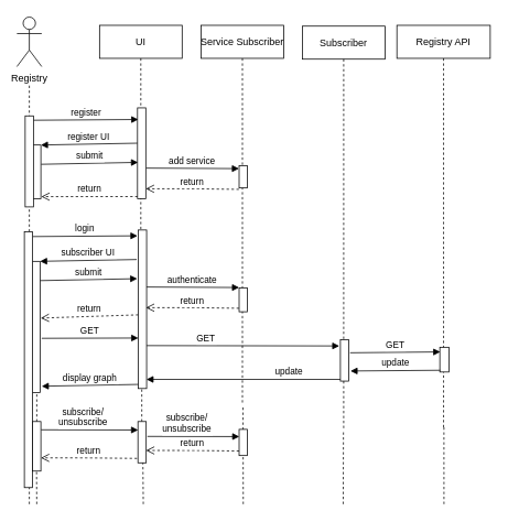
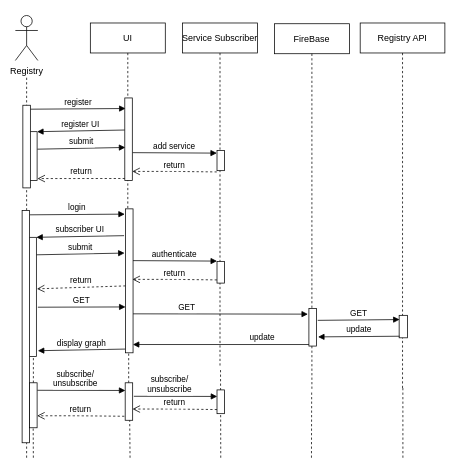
  <mxCell id="0" />
  <mxCell id="1" parent="0" />
  <mxCell id="2" value="" style="group" parent="1" vertex="1" connectable="0"><mxGeometry x="38" y="285" width="128" height="190" as="geometry" /></mxCell>
  <mxCell id="3" value="" style="points=[];perimeter=orthogonalPerimeter;rounded=0;shadow=0;strokeWidth=1;" parent="2" vertex="1"><mxGeometry y="30.92" width="10" height="159.08" as="geometry" /></mxCell>
  <mxCell id="4" value="login" style="verticalAlign=bottom;startArrow=oval;endArrow=block;startSize=0;shadow=0;strokeWidth=1;endSize=6;entryX=0.1;entryY=0.128;entryDx=0;entryDy=0;entryPerimeter=0;" parent="2" edge="1"><mxGeometry x="82" y="-255.0" as="geometry"><mxPoint x="1" y="0.92" as="sourcePoint" /><mxPoint x="128" as="targetPoint" /></mxGeometry></mxCell>
  <mxCell id="5" value="subscriber UI" style="verticalAlign=bottom;endArrow=block;entryX=1;entryY=0;shadow=0;strokeWidth=1;exitX=0.001;exitY=0.389;exitDx=0;exitDy=0;exitPerimeter=0;" parent="2" target="3" edge="1"><mxGeometry x="82" y="-255.0" as="geometry"><mxPoint x="127.01" y="28.71" as="sourcePoint" /></mxGeometry></mxCell>
  <mxCell id="6" value="submit" style="verticalAlign=bottom;startArrow=oval;endArrow=block;startSize=0;shadow=0;strokeWidth=1;endSize=6;entryX=0.07;entryY=0.573;entryDx=0;entryDy=0;entryPerimeter=0;exitX=1.035;exitY=0.313;exitDx=0;exitDy=0;exitPerimeter=0;" parent="2" edge="1"><mxGeometry x="82" y="-252.0" as="geometry"><mxPoint x="10.35" y="54.265" as="sourcePoint" /><mxPoint x="127.7" y="51.95" as="targetPoint" /></mxGeometry></mxCell>
  <mxCell id="7" value="" style="group" parent="1" vertex="1" connectable="0"><mxGeometry x="20" y="20" width="147" height="570" as="geometry" /></mxCell>
  <mxCell id="8" value="Registry" style="shape=umlActor;verticalLabelPosition=bottom;verticalAlign=top;html=1;outlineConnect=0;" parent="7" vertex="1"><mxGeometry width="30" height="60" as="geometry" /></mxCell>
  <mxCell id="9" value="register" style="verticalAlign=bottom;startArrow=oval;endArrow=block;startSize=0;shadow=0;strokeWidth=1;endSize=6;entryX=0.1;entryY=0.128;entryDx=0;entryDy=0;entryPerimeter=0;" parent="7" target="36" edge="1"><mxGeometry relative="1" as="geometry"><mxPoint x="20" y="125" as="sourcePoint" /><mxPoint x="165" y="125" as="targetPoint" /></mxGeometry></mxCell>
  <mxCell id="10" value="" style="points=[];perimeter=orthogonalPerimeter;rounded=0;shadow=0;strokeWidth=1;" parent="7" vertex="1"><mxGeometry x="19" y="155" width="10" height="65" as="geometry" /></mxCell>
  <mxCell id="11" value="" style="group" parent="7" vertex="1" connectable="0"><mxGeometry x="10" y="80" width="10" height="490" as="geometry" /></mxCell>
  <mxCell id="12" value="" style="group" parent="11" vertex="1" connectable="0"><mxGeometry x="-1" width="11" height="490" as="geometry" /></mxCell>
  <mxCell id="13" value="" style="endArrow=none;dashed=1;html=1;" parent="12" edge="1"><mxGeometry x="71" y="125.811" width="50" height="66.216" as="geometry"><mxPoint x="6" y="510" as="sourcePoint" /><mxPoint x="6" as="targetPoint" /></mxGeometry></mxCell>
  <mxCell id="14" value="" style="points=[];perimeter=orthogonalPerimeter;rounded=0;shadow=0;strokeWidth=1;" parent="12" vertex="1"><mxGeometry x="1" y="39.73" width="10" height="110.27" as="geometry" /></mxCell>
  <mxCell id="15" value="" style="points=[];perimeter=orthogonalPerimeter;rounded=0;shadow=0;strokeWidth=1;" parent="12" vertex="1"><mxGeometry y="180" width="10" height="310" as="geometry" /></mxCell>
  <mxCell id="16" value="return" style="verticalAlign=bottom;endArrow=open;dashed=1;endSize=8;exitX=-0.026;exitY=0.989;shadow=0;strokeWidth=1;exitDx=0;exitDy=0;exitPerimeter=0;entryX=1.078;entryY=0.432;entryDx=0;entryDy=0;entryPerimeter=0;" parent="7" target="3" edge="1"><mxGeometry x="-314.74" y="59.04" as="geometry"><mxPoint x="34.26" y="360.04" as="targetPoint" /><mxPoint x="147.0" y="360.743" as="sourcePoint" /><Array as="points" /></mxGeometry></mxCell>
  <mxCell id="17" value="display graph" style="verticalAlign=bottom;endArrow=block;entryX=1;entryY=0;shadow=0;strokeWidth=1;exitX=0.001;exitY=0.389;exitDx=0;exitDy=0;exitPerimeter=0;" parent="7" edge="1"><mxGeometry x="14" y="-198.71" as="geometry"><mxPoint x="147.01" y="445" as="sourcePoint" /><mxPoint x="30" y="447.21" as="targetPoint" /></mxGeometry></mxCell>
  <mxCell id="18" value="register UI" style="verticalAlign=bottom;endArrow=block;entryX=1;entryY=0;shadow=0;strokeWidth=1;exitX=0.001;exitY=0.389;exitDx=0;exitDy=0;exitPerimeter=0;" parent="1" source="36" target="10" edge="1"><mxGeometry relative="1" as="geometry"><mxPoint x="188" y="175" as="sourcePoint" /></mxGeometry></mxCell>
  <mxCell id="19" value="add service" style="verticalAlign=bottom;startArrow=oval;endArrow=block;startSize=0;shadow=0;strokeWidth=1;endSize=6;exitX=1.028;exitY=0.636;exitDx=0;exitDy=0;exitPerimeter=0;entryX=-0.014;entryY=0.022;entryDx=0;entryDy=0;entryPerimeter=0;" parent="1" edge="1"><mxGeometry relative="1" as="geometry"><mxPoint x="176.28" y="202.96" as="sourcePoint" /><mxPoint x="288.86" y="203.594" as="targetPoint" /></mxGeometry></mxCell>
  <mxCell id="20" value="submit" style="verticalAlign=bottom;startArrow=oval;endArrow=block;startSize=0;shadow=0;strokeWidth=1;endSize=6;entryX=0.07;entryY=0.573;entryDx=0;entryDy=0;entryPerimeter=0;exitX=1.035;exitY=0.313;exitDx=0;exitDy=0;exitPerimeter=0;" parent="1" edge="1"><mxGeometry relative="1" as="geometry"><mxPoint x="49.35" y="198.345" as="sourcePoint" /><mxPoint x="166.7" y="196.03" as="targetPoint" /></mxGeometry></mxCell>
  <mxCell id="21" value="" style="group" parent="1" vertex="1" connectable="0"><mxGeometry x="243" y="30" width="100" height="460" as="geometry" /></mxCell>
  <mxCell id="22" value="Service Subscriber" style="shape=umlLifeline;perimeter=lifelinePerimeter;container=0;collapsible=0;recursiveResize=0;rounded=0;shadow=0;strokeWidth=1;" parent="21" vertex="1"><mxGeometry width="100" height="460" as="geometry" /></mxCell>
  <mxCell id="23" value="" style="points=[];perimeter=orthogonalPerimeter;rounded=0;shadow=0;strokeWidth=1;" parent="21" vertex="1"><mxGeometry x="46" y="170" width="10" height="27" as="geometry" /></mxCell>
  <mxCell id="24" value="authenticate" style="verticalAlign=bottom;startArrow=oval;endArrow=block;startSize=0;shadow=0;strokeWidth=1;endSize=6;exitX=1.028;exitY=0.636;exitDx=0;exitDy=0;exitPerimeter=0;entryX=-0.014;entryY=0.022;entryDx=0;entryDy=0;entryPerimeter=0;" parent="21" edge="1"><mxGeometry relative="1" as="geometry"><mxPoint x="-66.58" y="317" as="sourcePoint" /><mxPoint x="46.0" y="317.634" as="targetPoint" /></mxGeometry></mxCell>
  <mxCell id="25" value="return" style="verticalAlign=bottom;endArrow=open;dashed=1;endSize=8;exitX=-0.026;exitY=0.989;shadow=0;strokeWidth=1;exitDx=0;exitDy=0;exitPerimeter=0;entryX=1.14;entryY=0.569;entryDx=0;entryDy=0;entryPerimeter=0;" parent="21" edge="1"><mxGeometry x="-122.86" y="146.04" as="geometry"><mxPoint x="-66.86" y="342.04" as="targetPoint" /><mxPoint x="45.88" y="342.743" as="sourcePoint" /><Array as="points"><mxPoint x="-12.86" y="342.04" /></Array></mxGeometry></mxCell>
  <mxCell id="26" value="return" style="verticalAlign=bottom;endArrow=open;dashed=1;endSize=8;exitX=0.015;exitY=0.995;shadow=0;strokeWidth=1;exitDx=0;exitDy=0;exitPerimeter=0;entryX=1.045;entryY=0.993;entryDx=0;entryDy=0;entryPerimeter=0;" parent="1" edge="1"><mxGeometry relative="1" as="geometry"><mxPoint x="49.45" y="237.545" as="targetPoint" /><mxPoint x="166.15" y="237.45" as="sourcePoint" /></mxGeometry></mxCell>
  <mxCell id="27" value="" style="group" parent="1" vertex="1" connectable="0"><mxGeometry x="365.6" y="31" width="100" height="490" as="geometry" /></mxCell>
- <mxCell id="28" value="Subscriber" style="shape=umlLifeline;perimeter=lifelinePerimeter;container=0;collapsible=0;recursiveResize=0;rounded=0;shadow=0;strokeWidth=1;" parent="27" vertex="1"><mxGeometry width="100" height="490" as="geometry" /></mxCell>
+ <mxCell id="28" value="FireBase" style="shape=umlLifeline;perimeter=lifelinePerimeter;container=0;collapsible=0;recursiveResize=0;rounded=0;shadow=0;strokeWidth=1;" parent="27" vertex="1"><mxGeometry width="100" height="490" as="geometry" /></mxCell>
  <mxCell id="29" value="" style="points=[];perimeter=orthogonalPerimeter;rounded=0;shadow=0;strokeWidth=1;" parent="27" vertex="1"><mxGeometry x="46" y="380" width="10" height="50" as="geometry" /></mxCell>
  <mxCell id="30" value="" style="points=[];perimeter=orthogonalPerimeter;rounded=0;shadow=0;strokeWidth=1;" parent="1" vertex="1"><mxGeometry x="289" y="348" width="10" height="29" as="geometry" /></mxCell>
  <mxCell id="31" value="GET" style="verticalAlign=bottom;startArrow=oval;endArrow=block;startSize=0;shadow=0;strokeWidth=1;endSize=6;exitX=1.15;exitY=0.446;exitDx=0;exitDy=0;exitPerimeter=0;entryX=-0.128;entryY=0.148;entryDx=0;entryDy=0;entryPerimeter=0;" parent="1" target="29" edge="1"><mxGeometry x="-0.384" relative="1" as="geometry"><mxPoint x="177" y="418" as="sourcePoint" /><mxPoint x="410" y="419" as="targetPoint" /><mxPoint as="offset" /></mxGeometry></mxCell>
  <mxCell id="32" value="UI" style="shape=umlLifeline;perimeter=lifelinePerimeter;container=0;collapsible=0;recursiveResize=0;rounded=0;shadow=0;strokeWidth=1;" parent="1" vertex="1"><mxGeometry x="120" y="30" width="100" height="320" as="geometry" /></mxCell>
  <mxCell id="33" value="return" style="verticalAlign=bottom;endArrow=open;dashed=1;endSize=8;exitX=-0.026;exitY=0.989;shadow=0;strokeWidth=1;exitDx=0;exitDy=0;exitPerimeter=0;entryX=1.14;entryY=0.569;entryDx=0;entryDy=0;entryPerimeter=0;" parent="1" edge="1"><mxGeometry x="230" y="72" as="geometry"><mxPoint x="176" y="228" as="targetPoint" /><mxPoint x="288.74" y="228.703" as="sourcePoint" /><Array as="points"><mxPoint x="230" y="228" /></Array></mxGeometry></mxCell>
  <mxCell id="34" value="" style="group" parent="1" vertex="1" connectable="0"><mxGeometry x="166" y="130" width="11" height="430" as="geometry" /></mxCell>
  <mxCell id="35" value="" style="endArrow=none;dashed=1;html=1;entryX=0.603;entryY=1.001;entryDx=0;entryDy=0;entryPerimeter=0;" parent="34" source="38" edge="1"><mxGeometry width="50" height="50" relative="1" as="geometry"><mxPoint x="5" y="445" as="sourcePoint" /><mxPoint x="5.16" y="334.999" as="targetPoint" /></mxGeometry></mxCell>
  <mxCell id="36" value="" style="points=[];perimeter=orthogonalPerimeter;rounded=0;shadow=0;strokeWidth=1;" parent="34" vertex="1"><mxGeometry width="10" height="110" as="geometry" /></mxCell>
  <mxCell id="37" value="" style="points=[];perimeter=orthogonalPerimeter;rounded=0;shadow=0;strokeWidth=1;" parent="34" vertex="1"><mxGeometry x="1" y="147.96" width="10" height="192.04" as="geometry" /></mxCell>
  <mxCell id="38" value="" style="points=[];perimeter=orthogonalPerimeter;rounded=0;shadow=0;strokeWidth=1;" parent="34" vertex="1"><mxGeometry x="0.5" y="380" width="10" height="50" as="geometry" /></mxCell>
  <mxCell id="39" value="" style="endArrow=none;dashed=1;html=1;entryX=0.603;entryY=1.001;entryDx=0;entryDy=0;entryPerimeter=0;" parent="34" target="38" edge="1"><mxGeometry width="50" height="50" relative="1" as="geometry"><mxPoint x="7" y="480" as="sourcePoint" /><mxPoint x="281.16" y="504.999" as="targetPoint" /></mxGeometry></mxCell>
  <mxCell id="40" value="GET" style="verticalAlign=bottom;startArrow=oval;endArrow=block;startSize=0;shadow=0;strokeWidth=1;endSize=6;entryX=-0.002;entryY=0.671;entryDx=0;entryDy=0;entryPerimeter=0;exitX=1.2;exitY=0.612;exitDx=0;exitDy=0;exitPerimeter=0;" parent="1" edge="1"><mxGeometry x="143.65" y="-216.95" as="geometry"><mxPoint x="50" y="409.157" as="sourcePoint" /><mxPoint x="166.98" y="408.819" as="targetPoint" /></mxGeometry></mxCell>
  <mxCell id="41" value="GET" style="verticalAlign=bottom;startArrow=oval;endArrow=block;startSize=0;shadow=0;strokeWidth=1;endSize=6;exitX=1.176;exitY=0.314;exitDx=0;exitDy=0;exitPerimeter=0;entryX=-0.014;entryY=0.022;entryDx=0;entryDy=0;entryPerimeter=0;" parent="1" source="29" edge="1"><mxGeometry relative="1" as="geometry"><mxPoint x="420" y="425" as="sourcePoint" /><mxPoint x="532.58" y="425.634" as="targetPoint" /></mxGeometry></mxCell>
  <mxCell id="42" value="" style="group" parent="1" vertex="1" connectable="0"><mxGeometry x="480" y="30" width="113" height="490" as="geometry" /></mxCell>
  <mxCell id="43" value="Registry API" style="shape=umlLifeline;perimeter=lifelinePerimeter;container=0;collapsible=0;recursiveResize=0;rounded=0;shadow=0;strokeWidth=1;" parent="42" vertex="1"><mxGeometry width="113.0" height="490" as="geometry" /></mxCell>
  <mxCell id="44" value="" style="points=[];perimeter=orthogonalPerimeter;rounded=0;shadow=0;strokeWidth=1;" parent="42" vertex="1"><mxGeometry x="51.98" y="390" width="11.3" height="30" as="geometry" /></mxCell>
  <mxCell id="45" value="update" style="verticalAlign=bottom;endArrow=block;shadow=0;strokeWidth=1;exitX=-0.04;exitY=0.897;exitDx=0;exitDy=0;exitPerimeter=0;entryX=1.217;entryY=0.755;entryDx=0;entryDy=0;entryPerimeter=0;" parent="1" target="29" edge="1"><mxGeometry relative="1" as="geometry"><mxPoint x="532.6" y="447.88" as="sourcePoint" /><mxPoint x="425" y="448" as="targetPoint" /></mxGeometry></mxCell>
  <mxCell id="46" value="update" style="verticalAlign=bottom;endArrow=block;shadow=0;strokeWidth=1;entryX=0.977;entryY=0.932;entryDx=0;entryDy=0;entryPerimeter=0;" parent="1" edge="1"><mxGeometry x="-0.475" relative="1" as="geometry"><mxPoint x="411.6" y="458.941" as="sourcePoint" /><mxPoint x="176.77" y="458.941" as="targetPoint" /><mxPoint as="offset" /></mxGeometry></mxCell>
  <mxCell id="47" value="" style="endArrow=none;dashed=1;html=1;entryX=0.603;entryY=1.001;entryDx=0;entryDy=0;entryPerimeter=0;" parent="1" source="48" target="3" edge="1"><mxGeometry width="50" height="50" relative="1" as="geometry"><mxPoint x="44" y="585" as="sourcePoint" /><mxPoint x="100" y="521" as="targetPoint" /></mxGeometry></mxCell>
  <mxCell id="48" value="" style="points=[];perimeter=orthogonalPerimeter;rounded=0;shadow=0;strokeWidth=1;" parent="1" vertex="1"><mxGeometry x="39" y="510" width="10" height="60" as="geometry" /></mxCell>
  <mxCell id="49" value="subscribe/&#10;unsubscribe" style="verticalAlign=bottom;startArrow=oval;endArrow=block;startSize=0;shadow=0;strokeWidth=1;endSize=6;exitX=1.028;exitY=0.636;exitDx=0;exitDy=0;exitPerimeter=0;entryX=0.026;entryY=0.205;entryDx=0;entryDy=0;entryPerimeter=0;" parent="1" target="38" edge="1"><mxGeometry x="-0.137" relative="1" as="geometry"><mxPoint x="49.28" y="520" as="sourcePoint" /><mxPoint x="280" y="521" as="targetPoint" /><mxPoint as="offset" /></mxGeometry></mxCell>
  <mxCell id="50" value="" style="group" parent="1" vertex="1" connectable="0"><mxGeometry x="289" y="490" width="10" height="88.94" as="geometry" /></mxCell>
  <mxCell id="51" value="" style="endArrow=none;dashed=1;html=1;entryX=0.603;entryY=1.001;entryDx=0;entryDy=0;entryPerimeter=0;" parent="50" edge="1"><mxGeometry width="50" height="50" relative="1" as="geometry"><mxPoint x="5" y="120" as="sourcePoint" /><mxPoint x="4.69" as="targetPoint" /></mxGeometry></mxCell>
  <mxCell id="52" value="" style="points=[];perimeter=orthogonalPerimeter;rounded=0;shadow=0;strokeWidth=1;" parent="50" vertex="1"><mxGeometry y="29.48" width="10" height="31.711" as="geometry" /></mxCell>
  <mxCell id="53" value="" style="endArrow=none;dashed=1;html=1;entryX=0.603;entryY=1.001;entryDx=0;entryDy=0;entryPerimeter=0;" parent="1" edge="1"><mxGeometry width="50" height="50" relative="1" as="geometry"><mxPoint x="415" y="610" as="sourcePoint" /><mxPoint x="415.29" y="519.995" as="targetPoint" /></mxGeometry></mxCell>
  <mxCell id="54" value="" style="endArrow=none;dashed=1;html=1;entryX=0.603;entryY=1.001;entryDx=0;entryDy=0;entryPerimeter=0;" parent="1" edge="1"><mxGeometry width="50" height="50" relative="1" as="geometry"><mxPoint x="537" y="610" as="sourcePoint" /><mxPoint x="536.95" y="514.935" as="targetPoint" /></mxGeometry></mxCell>
  <mxCell id="55" value="subscribe/&#10;unsubscribe" style="verticalAlign=bottom;startArrow=oval;endArrow=block;startSize=0;shadow=0;strokeWidth=1;endSize=6;entryX=0.027;entryY=0.275;entryDx=0;entryDy=0;entryPerimeter=0;" parent="1" target="52" edge="1"><mxGeometry x="-0.137" relative="1" as="geometry"><mxPoint x="178" y="528" as="sourcePoint" /><mxPoint x="294.48" y="530.02" as="targetPoint" /><mxPoint as="offset" /></mxGeometry></mxCell>
  <mxCell id="56" value="return" style="verticalAlign=bottom;endArrow=open;dashed=1;endSize=8;exitX=-0.026;exitY=0.989;shadow=0;strokeWidth=1;exitDx=0;exitDy=0;exitPerimeter=0;entryX=1.14;entryY=0.569;entryDx=0;entryDy=0;entryPerimeter=0;" parent="1" edge="1"><mxGeometry x="-122.74" y="319" as="geometry"><mxPoint x="176.26" y="545" as="targetPoint" /><mxPoint x="289" y="545.703" as="sourcePoint" /><Array as="points"><mxPoint x="230.26" y="545" /></Array></mxGeometry></mxCell>
  <mxCell id="57" value="return" style="verticalAlign=bottom;endArrow=open;dashed=1;endSize=8;exitX=-0.111;exitY=0.913;shadow=0;strokeWidth=1;exitDx=0;exitDy=0;exitPerimeter=0;entryX=1.14;entryY=0.569;entryDx=0;entryDy=0;entryPerimeter=0;" parent="1" edge="1"><mxGeometry x="-250" y="328" as="geometry"><mxPoint x="49" y="554" as="targetPoint" /><mxPoint x="165.39" y="554.65" as="sourcePoint" /><Array as="points"><mxPoint x="103" y="554" /></Array></mxGeometry></mxCell>
  <mxCell id="58" value="" style="endArrow=none;dashed=1;html=1;entryX=0.603;entryY=1.001;entryDx=0;entryDy=0;entryPerimeter=0;" parent="1" edge="1"><mxGeometry width="50" height="50" relative="1" as="geometry"><mxPoint x="44" y="610" as="sourcePoint" /><mxPoint x="43.77" y="570" as="targetPoint" /></mxGeometry></mxCell>
